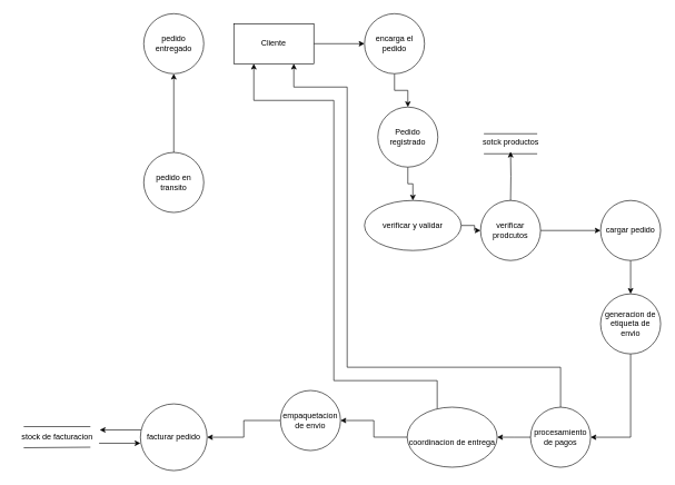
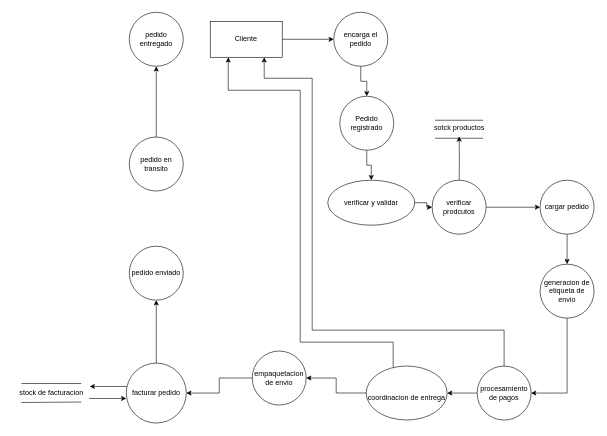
  <mxCell id="0" />
  <mxCell id="1" parent="0" />
  <mxCell id="2" style="edgeStyle=orthogonalEdgeStyle;rounded=0;orthogonalLoop=1;jettySize=auto;html=1;entryX=0;entryY=0.5;entryDx=0;entryDy=0;" edge="1" parent="1" source="3" target="5"><mxGeometry relative="1" as="geometry" /></mxCell>
  <mxCell id="3" value="Cliente" style="rounded=0;whiteSpace=wrap;html=1;" vertex="1" parent="1"><mxGeometry x="350" y="35" width="120" height="60" as="geometry" /></mxCell>
  <mxCell id="4" style="edgeStyle=orthogonalEdgeStyle;rounded=0;orthogonalLoop=1;jettySize=auto;html=1;entryX=0.5;entryY=0;entryDx=0;entryDy=0;" edge="1" parent="1" source="5" target="12"><mxGeometry relative="1" as="geometry" /></mxCell>
- <mxCell id="5" value="&lt;span style=&quot;background-color: transparent; color: light-dark(rgb(0, 0, 0), rgb(255, 255, 255));&quot;&gt;encarga el pedido&lt;/span&gt;" style="ellipse;whiteSpace=wrap;html=1;aspect=fixed;" vertex="1" parent="1"><mxGeometry x="546" y="20" width="90" height="90" as="geometry" /></mxCell>
+ <mxCell id="5" value="&lt;span style=&quot;background-color: transparent; color: light-dark(rgb(0, 0, 0), rgb(255, 255, 255));&quot;&gt;encarga el pedido&lt;/span&gt;" style="ellipse;whiteSpace=wrap;html=1;aspect=fixed;" vertex="1" parent="1"><mxGeometry x="556" y="20" width="90" height="90" as="geometry" /></mxCell>
  <mxCell id="6" style="edgeStyle=orthogonalEdgeStyle;rounded=0;orthogonalLoop=1;jettySize=auto;html=1;entryX=0.5;entryY=0;entryDx=0;entryDy=0;" edge="1" parent="1" source="7" target="17"><mxGeometry relative="1" as="geometry" /></mxCell>
  <mxCell id="7" value="cargar pedido" style="ellipse;whiteSpace=wrap;html=1;aspect=fixed;" vertex="1" parent="1"><mxGeometry x="900" y="300" width="90" height="90" as="geometry" /></mxCell>
+ <mxCell id="8" value="pedido enviado" style="ellipse;whiteSpace=wrap;html=1;aspect=fixed;" vertex="1" parent="1"><mxGeometry x="215" y="410" width="90" height="90" as="geometry" /></mxCell>
+ <mxCell id="9" style="edgeStyle=orthogonalEdgeStyle;rounded=0;orthogonalLoop=1;jettySize=auto;html=1;entryX=0.5;entryY=1;entryDx=0;entryDy=0;" edge="1" parent="1" source="10" target="8"><mxGeometry relative="1" as="geometry" /></mxCell>
  <mxCell id="10" value="facturar pedido" style="ellipse;whiteSpace=wrap;html=1;aspect=fixed;" vertex="1" parent="1"><mxGeometry x="210" y="604.92" width="100" height="100" as="geometry" /></mxCell>
  <mxCell id="11" style="edgeStyle=orthogonalEdgeStyle;rounded=0;orthogonalLoop=1;jettySize=auto;html=1;entryX=0.5;entryY=0;entryDx=0;entryDy=0;" edge="1" parent="1" source="12" target="15"><mxGeometry relative="1" as="geometry" /></mxCell>
  <mxCell id="12" value="Pedido registrado" style="ellipse;whiteSpace=wrap;html=1;aspect=fixed;" vertex="1" parent="1"><mxGeometry x="566" y="160" width="90" height="90" as="geometry" /></mxCell>
  <mxCell id="13" style="edgeStyle=orthogonalEdgeStyle;rounded=0;orthogonalLoop=1;jettySize=auto;html=1;entryX=0;entryY=0.5;entryDx=0;entryDy=0;" edge="1" parent="1" source="38" target="7"><mxGeometry relative="1" as="geometry"><mxPoint x="785" y="345" as="sourcePoint" /></mxGeometry></mxCell>
  <mxCell id="14" style="edgeStyle=orthogonalEdgeStyle;shape=connector;rounded=0;orthogonalLoop=1;jettySize=auto;html=1;entryX=0;entryY=0.5;entryDx=0;entryDy=0;strokeColor=default;align=center;verticalAlign=middle;fontFamily=Helvetica;fontSize=11;fontColor=default;labelBackgroundColor=default;endArrow=classic;" edge="1" parent="1" source="15" target="38"><mxGeometry relative="1" as="geometry" /></mxCell>
  <mxCell id="15" value="verificar y validar" style="ellipse;whiteSpace=wrap;html=1;aspect=fixed;" vertex="1" parent="1"><mxGeometry x="546" y="300" width="145" height="75" as="geometry" /></mxCell>
  <mxCell id="16" style="edgeStyle=orthogonalEdgeStyle;rounded=0;orthogonalLoop=1;jettySize=auto;html=1;entryX=1;entryY=0.5;entryDx=0;entryDy=0;exitX=0.5;exitY=1;exitDx=0;exitDy=0;" edge="1" parent="1" source="17" target="34"><mxGeometry relative="1" as="geometry" /></mxCell>
  <mxCell id="17" value="generacion de etiqueta de envio" style="ellipse;whiteSpace=wrap;html=1;aspect=fixed;" vertex="1" parent="1"><mxGeometry x="900" y="440" width="90" height="90" as="geometry" /></mxCell>
  <mxCell id="18" style="edgeStyle=orthogonalEdgeStyle;rounded=0;orthogonalLoop=1;jettySize=auto;html=1;entryX=1;entryY=0.5;entryDx=0;entryDy=0;" edge="1" parent="1" source="19" target="10"><mxGeometry relative="1" as="geometry"><mxPoint x="600" y="654.92" as="targetPoint" /></mxGeometry></mxCell>
  <mxCell id="19" value="empaquetacion de envio" style="ellipse;whiteSpace=wrap;html=1;aspect=fixed;" vertex="1" parent="1"><mxGeometry x="420" y="584.84" width="90" height="90" as="geometry" /></mxCell>
  <mxCell id="20" value="" style="endArrow=none;html=1;rounded=0;" edge="1" parent="1"><mxGeometry width="50" height="50" relative="1" as="geometry"><mxPoint x="35" y="639.01" as="sourcePoint" /><mxPoint x="135" y="639.01" as="targetPoint" /></mxGeometry></mxCell>
  <mxCell id="21" value="" style="endArrow=none;html=1;rounded=0;" edge="1" parent="1"><mxGeometry width="50" height="50" relative="1" as="geometry"><mxPoint x="35" y="670.67" as="sourcePoint" /><mxPoint x="135" y="669.84" as="targetPoint" /></mxGeometry></mxCell>
  <mxCell id="22" value="stock de facturacion" style="text;html=1;align=center;verticalAlign=middle;resizable=0;points=[];autosize=1;strokeColor=none;fillColor=none;" vertex="1" parent="1"><mxGeometry x="20" y="639.84" width="130" height="30" as="geometry" /></mxCell>
  <mxCell id="23" style="edgeStyle=orthogonalEdgeStyle;rounded=0;orthogonalLoop=1;jettySize=auto;html=1;entryX=0.5;entryY=1;entryDx=0;entryDy=0;" edge="1" parent="1" source="24" target="25"><mxGeometry relative="1" as="geometry" /></mxCell>
  <mxCell id="24" value="pedido en transito" style="ellipse;whiteSpace=wrap;html=1;aspect=fixed;" vertex="1" parent="1"><mxGeometry x="215" y="228" width="90" height="90" as="geometry" /></mxCell>
  <mxCell id="25" value="pedido entregado" style="ellipse;whiteSpace=wrap;html=1;aspect=fixed;" vertex="1" parent="1"><mxGeometry x="215" y="20" width="90" height="90" as="geometry" /></mxCell>
  <mxCell id="26" value="" style="endArrow=none;html=1;rounded=0;" edge="1" parent="1"><mxGeometry width="50" height="50" relative="1" as="geometry"><mxPoint x="725" y="200" as="sourcePoint" /><mxPoint x="805" y="200" as="targetPoint" /></mxGeometry></mxCell>
  <mxCell id="27" value="" style="endArrow=none;html=1;rounded=0;" edge="1" parent="1"><mxGeometry width="50" height="50" relative="1" as="geometry"><mxPoint x="725" y="230" as="sourcePoint" /><mxPoint x="805" y="230" as="targetPoint" /></mxGeometry></mxCell>
  <mxCell id="28" value="sotck productos" style="text;html=1;align=center;verticalAlign=middle;resizable=0;points=[];autosize=1;strokeColor=none;fillColor=none;" vertex="1" parent="1"><mxGeometry x="710" y="198" width="110" height="30" as="geometry" /></mxCell>
  <mxCell id="29" style="edgeStyle=orthogonalEdgeStyle;rounded=0;orthogonalLoop=1;jettySize=auto;html=1;entryX=0.5;entryY=0.967;entryDx=0;entryDy=0;entryPerimeter=0;" edge="1" parent="1" target="28"><mxGeometry relative="1" as="geometry"><mxPoint x="765" y="300" as="sourcePoint" /></mxGeometry></mxCell>
  <mxCell id="30" style="edgeStyle=orthogonalEdgeStyle;rounded=0;orthogonalLoop=1;jettySize=auto;html=1;" edge="1" parent="1"><mxGeometry relative="1" as="geometry"><mxPoint x="148" y="663.92" as="sourcePoint" /><mxPoint x="210" y="663.92" as="targetPoint" /></mxGeometry></mxCell>
  <mxCell id="31" style="edgeStyle=orthogonalEdgeStyle;rounded=0;orthogonalLoop=1;jettySize=auto;html=1;" edge="1" parent="1"><mxGeometry relative="1" as="geometry"><mxPoint x="211" y="643.92" as="sourcePoint" /><mxPoint x="149" y="643.92" as="targetPoint" /></mxGeometry></mxCell>
  <mxCell id="32" style="edgeStyle=orthogonalEdgeStyle;rounded=0;orthogonalLoop=1;jettySize=auto;html=1;entryX=0.75;entryY=1;entryDx=0;entryDy=0;" edge="1" parent="1" source="34" target="3"><mxGeometry relative="1" as="geometry"><mxPoint x="420" y="210" as="targetPoint" /><Array as="points"><mxPoint x="840" y="550" /><mxPoint x="520" y="550" /><mxPoint x="520" y="130" /><mxPoint x="440" y="130" /></Array></mxGeometry></mxCell>
  <mxCell id="33" style="edgeStyle=orthogonalEdgeStyle;rounded=0;orthogonalLoop=1;jettySize=auto;html=1;entryX=1;entryY=0.5;entryDx=0;entryDy=0;" edge="1" parent="1" source="34" target="37"><mxGeometry relative="1" as="geometry" /></mxCell>
  <mxCell id="34" value="procesamiento de pagos" style="ellipse;whiteSpace=wrap;html=1;aspect=fixed;" vertex="1" parent="1"><mxGeometry x="795" y="609.92" width="90" height="90" as="geometry" /></mxCell>
  <mxCell id="35" style="edgeStyle=orthogonalEdgeStyle;rounded=0;orthogonalLoop=1;jettySize=auto;html=1;entryX=1;entryY=0.5;entryDx=0;entryDy=0;" edge="1" parent="1" source="37" target="19"><mxGeometry relative="1" as="geometry" /></mxCell>
  <mxCell id="36" style="edgeStyle=orthogonalEdgeStyle;rounded=0;orthogonalLoop=1;jettySize=auto;html=1;entryX=0.25;entryY=1;entryDx=0;entryDy=0;" edge="1" parent="1" source="37" target="3"><mxGeometry relative="1" as="geometry"><mxPoint x="410" y="260" as="targetPoint" /><Array as="points"><mxPoint x="655" y="570" /><mxPoint x="500" y="570" /><mxPoint x="500" y="150" /><mxPoint x="380" y="150" /></Array></mxGeometry></mxCell>
  <mxCell id="37" value="&lt;div&gt;&lt;br&gt;&lt;/div&gt;&lt;div&gt;coordinacion de entrega&lt;/div&gt;" style="ellipse;whiteSpace=wrap;html=1;aspect=fixed;" vertex="1" parent="1"><mxGeometry x="610" y="609.84" width="135" height="90" as="geometry" /></mxCell>
  <mxCell id="38" value="verificar prodcutos" style="ellipse;whiteSpace=wrap;html=1;aspect=fixed;" vertex="1" parent="1"><mxGeometry x="720" y="300" width="90" height="90" as="geometry" /></mxCell>
